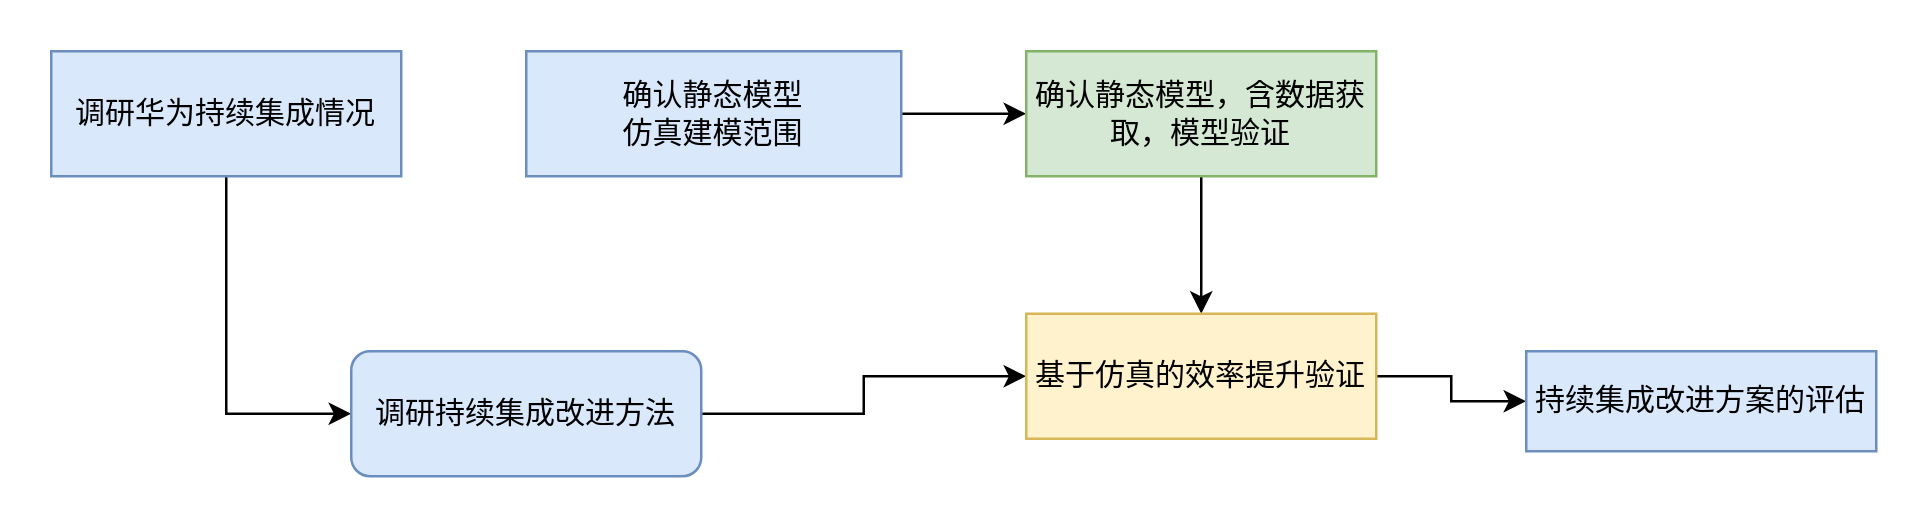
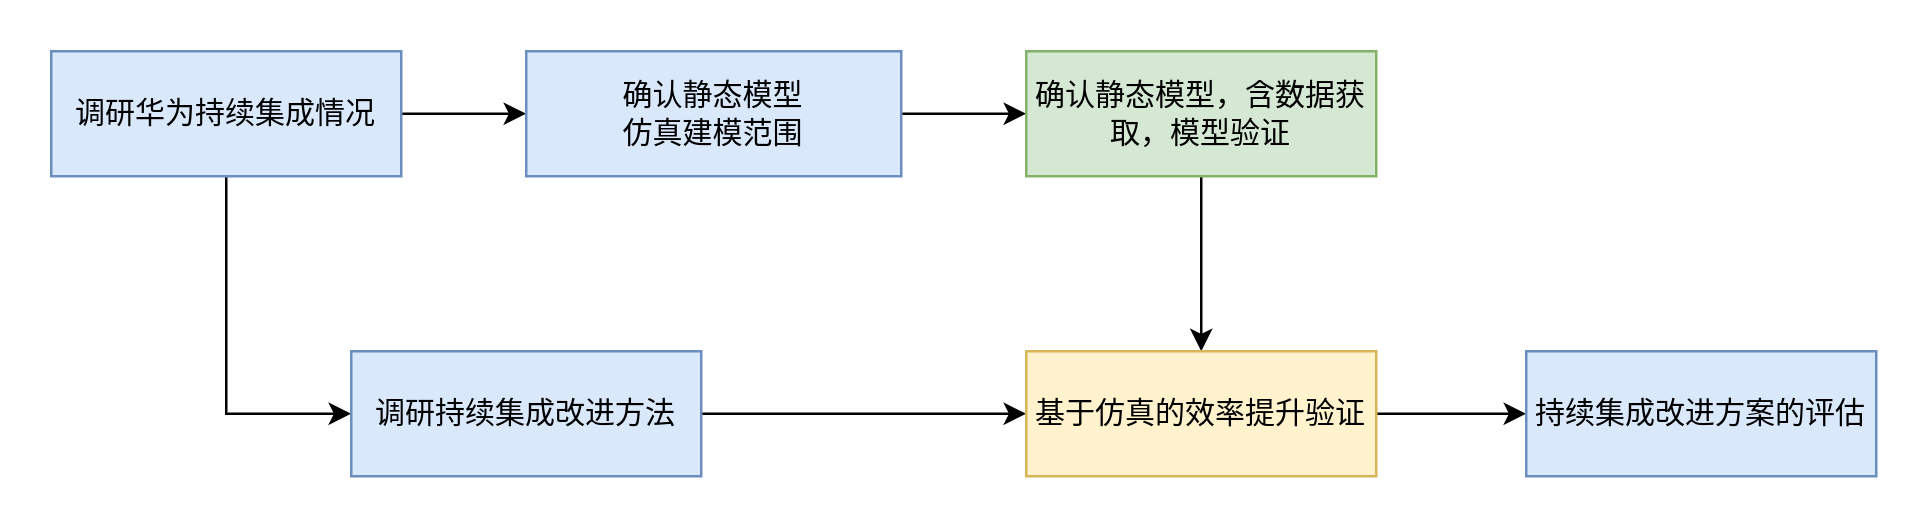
  <mxCell id="0" />
  <mxCell id="1" parent="0" />
+ <mxCell id="2" style="edgeStyle=orthogonalEdgeStyle;rounded=0;orthogonalLoop=1;jettySize=auto;html=1;entryX=0;entryY=0.5;entryDx=0;entryDy=0;" edge="1" parent="1" source="4" target="6"><mxGeometry relative="1" as="geometry" /></mxCell>
  <mxCell id="3" style="edgeStyle=orthogonalEdgeStyle;rounded=0;orthogonalLoop=1;jettySize=auto;html=1;entryX=0;entryY=0.5;entryDx=0;entryDy=0;" edge="1" parent="1" source="4" target="10"><mxGeometry relative="1" as="geometry" /></mxCell>
  <mxCell id="4" value="调研华为持续集成情况" style="rounded=0;whiteSpace=wrap;html=1;fillColor=#dae8fc;strokeColor=#6c8ebf;" vertex="1" parent="1"><mxGeometry x="20" y="20" width="140" height="50" as="geometry" /></mxCell>
  <mxCell id="5" style="edgeStyle=orthogonalEdgeStyle;rounded=0;orthogonalLoop=1;jettySize=auto;html=1;entryX=0;entryY=0.5;entryDx=0;entryDy=0;" edge="1" parent="1" source="6" target="8"><mxGeometry relative="1" as="geometry"><mxPoint x="490" y="45" as="targetPoint" /></mxGeometry></mxCell>
  <mxCell id="6" value="确认静态模型&lt;br&gt;仿真建模范围" style="rounded=0;whiteSpace=wrap;html=1;fillColor=#dae8fc;strokeColor=#6c8ebf;" vertex="1" parent="1"><mxGeometry x="210" y="20" width="150" height="50" as="geometry" /></mxCell>
  <mxCell id="7" style="edgeStyle=orthogonalEdgeStyle;rounded=0;orthogonalLoop=1;jettySize=auto;html=1;entryX=0.5;entryY=0;entryDx=0;entryDy=0;" edge="1" parent="1" source="8" target="12"><mxGeometry relative="1" as="geometry"><mxPoint x="500" y="140" as="targetPoint" /></mxGeometry></mxCell>
  <mxCell id="8" value="确认静态模型，含数据获取，模型验证" style="rounded=0;whiteSpace=wrap;html=1;fillColor=#d5e8d4;strokeColor=#82b366;" vertex="1" parent="1"><mxGeometry x="410" y="20" width="140" height="50" as="geometry" /></mxCell>
  <mxCell id="9" style="edgeStyle=orthogonalEdgeStyle;rounded=0;orthogonalLoop=1;jettySize=auto;html=1;entryX=0;entryY=0.5;entryDx=0;entryDy=0;" edge="1" parent="1" source="10" target="12"><mxGeometry relative="1" as="geometry"><mxPoint x="290" y="165" as="targetPoint" /></mxGeometry></mxCell>
- <mxCell id="10" value="调研持续集成改进方法" style="whiteSpace=wrap;html=1;fillColor=#dae8fc;strokeColor=#6c8ebf;rounded=1;" vertex="1" parent="1"><mxGeometry x="140" y="140" width="140" height="50" as="geometry" /></mxCell>
+ <mxCell id="10" value="调研持续集成改进方法" style="rounded=0;whiteSpace=wrap;html=1;fillColor=#dae8fc;strokeColor=#6c8ebf;" vertex="1" parent="1"><mxGeometry x="140" y="140" width="140" height="50" as="geometry" /></mxCell>
  <mxCell id="11" style="edgeStyle=orthogonalEdgeStyle;rounded=0;orthogonalLoop=1;jettySize=auto;html=1;entryX=0;entryY=0.5;entryDx=0;entryDy=0;" edge="1" parent="1" source="12" target="13"><mxGeometry relative="1" as="geometry"><mxPoint x="630" y="165" as="targetPoint" /></mxGeometry></mxCell>
- <mxCell id="12" value="基于仿真的效率提升验证" style="rounded=0;whiteSpace=wrap;html=1;fillColor=#fff2cc;strokeColor=#d6b656;" vertex="1" parent="1"><mxGeometry x="410" y="125" width="140" height="50" as="geometry" /></mxCell>
- <mxCell id="13" value="持续集成改进方案的评估" style="rounded=0;whiteSpace=wrap;html=1;fillColor=#dae8fc;strokeColor=#6c8ebf;" vertex="1" parent="1"><mxGeometry x="610" y="140" width="140" height="40" as="geometry" /></mxCell>
+ <mxCell id="12" value="基于仿真的效率提升验证" style="rounded=0;whiteSpace=wrap;html=1;fillColor=#fff2cc;strokeColor=#d6b656;" vertex="1" parent="1"><mxGeometry x="410" y="140" width="140" height="50" as="geometry" /></mxCell>
+ <mxCell id="13" value="持续集成改进方案的评估" style="rounded=0;whiteSpace=wrap;html=1;fillColor=#dae8fc;strokeColor=#6c8ebf;" vertex="1" parent="1"><mxGeometry x="610" y="140" width="140" height="50" as="geometry" /></mxCell>
